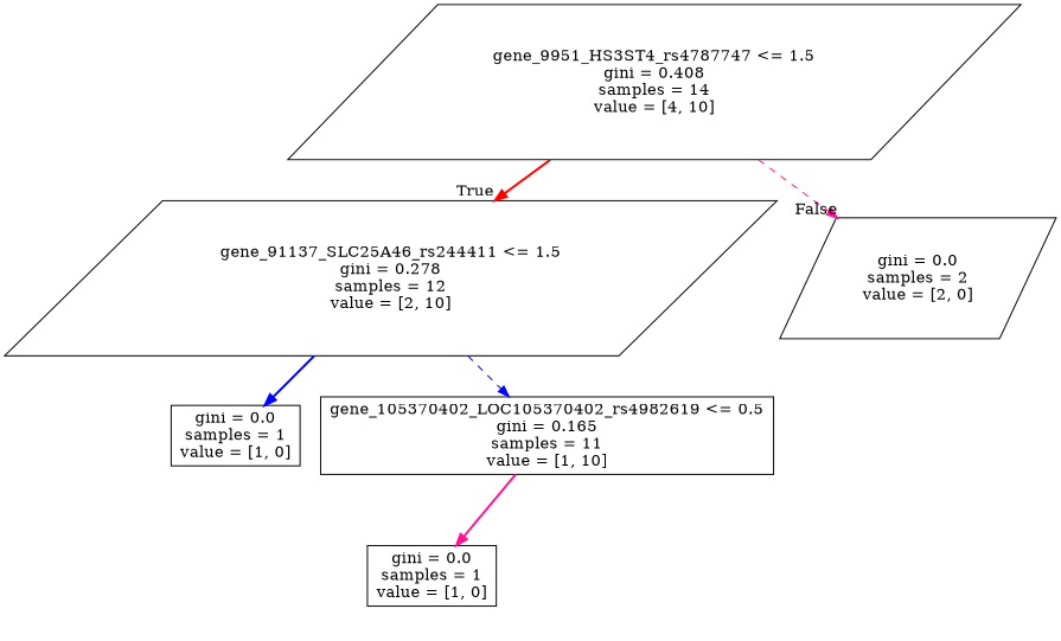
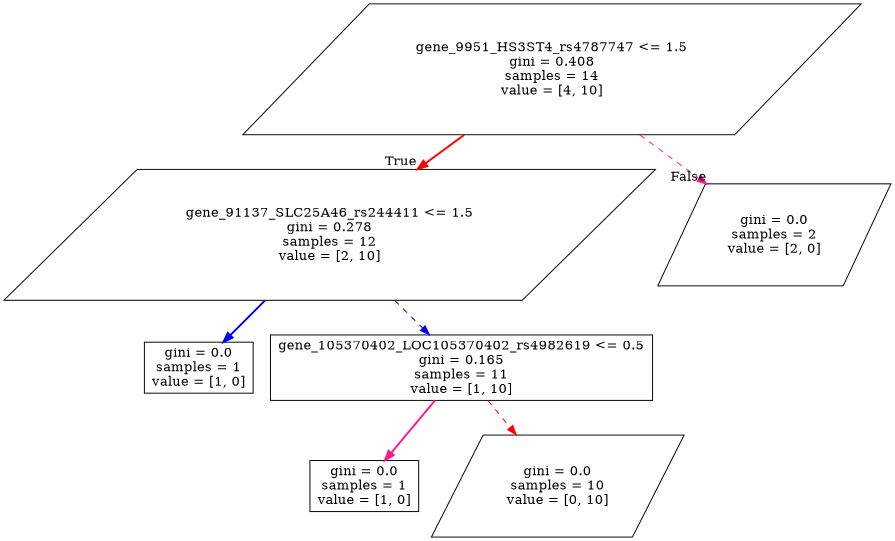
  digraph {
    node [shape=parallelogram]
    edge [color=red style=bold]
    n1 [label="gene_9951_HS3ST4_rs4787747 <= 1.5\ngini = 0.408\nsamples = 14\nvalue = [4, 10]"]
    n2 [label="gene_91137_SLC25A46_rs244411 <= 1.5\ngini = 0.278\nsamples = 12\nvalue = [2, 10]"]
    n3 [label="gini = 0.0\nsamples = 2\nvalue = [2, 0]"]
    n4 [label="gini = 0.0\nsamples = 1\nvalue = [1, 0]" shape=box]
    n5 [label="gene_105370402_LOC105370402_rs4982619 <= 0.5\ngini = 0.165\nsamples = 11\nvalue = [1, 10]" shape=box]
    n6 [label="gini = 0.0\nsamples = 1\nvalue = [1, 0]" shape=box]
+   n7 [label="gini = 0.0\nsamples = 10\nvalue = [0, 10]"]
    n1 -> n2 [headlabel=True labelangle=45 labeldistance=2.5]
    n1 -> n3 [headlabel=False labelangle=-45 labeldistance=2.5 color=deeppink style=dashed]
    n2 -> n4 [color=blue]
    n2 -> n5 [color=blue style=dashed]
    n5 -> n6 [color=deeppink]
+   n5 -> n7 [style=dashed]
  }
